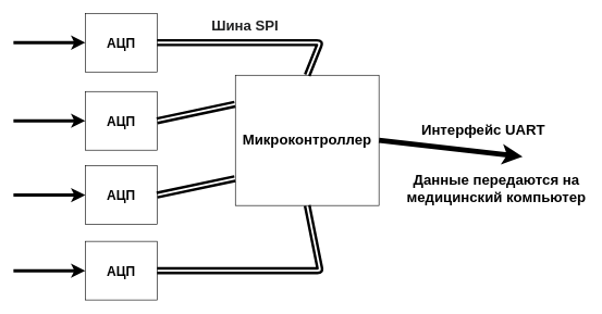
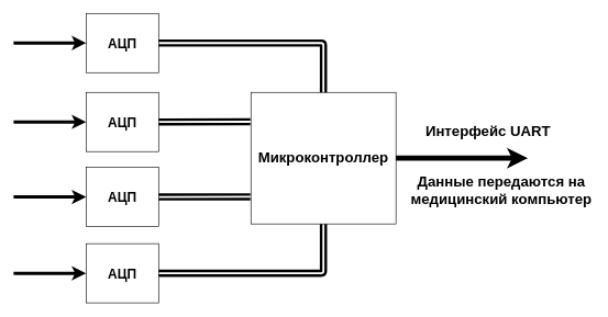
  <mxCell id="0" />
  <mxCell id="1" parent="0" />
  <mxCell id="2" value="&lt;font style=&quot;font-size: 20px&quot;&gt;&lt;b&gt;АЦП&lt;/b&gt;&lt;/font&gt;" style="rounded=0;whiteSpace=wrap;html=1;" parent="1" vertex="1"><mxGeometry x="130" y="20" width="110" height="90" as="geometry" /></mxCell>
- <mxCell id="3" value="&lt;font style=&quot;font-size: 22px&quot;&gt;&lt;b&gt;Микроконтроллер&lt;/b&gt;&lt;/font&gt;" style="rounded=0;whiteSpace=wrap;html=1;" parent="1" vertex="1"><mxGeometry x="360" y="115" width="220" height="200" as="geometry" /></mxCell>
+ <mxCell id="3" value="&lt;font style=&quot;font-size: 22px&quot;&gt;&lt;b&gt;Микроконтроллер&lt;/b&gt;&lt;/font&gt;" style="rounded=0;whiteSpace=wrap;html=1;" parent="1" vertex="1"><mxGeometry x="380" y="140" width="220" height="200" as="geometry" /></mxCell>
  <mxCell id="4" value="" style="endArrow=classic;html=1;entryX=0;entryY=0.5;entryDx=0;entryDy=0;strokeWidth=5;" parent="1" target="2" edge="1"><mxGeometry width="50" height="50" relative="1" as="geometry"><mxPoint x="20" y="65" as="sourcePoint" /><mxPoint x="450" y="220" as="targetPoint" /></mxGeometry></mxCell>
  <mxCell id="5" value="&lt;font style=&quot;font-size: 20px&quot;&gt;&lt;b&gt;АЦП&lt;/b&gt;&lt;/font&gt;" style="rounded=0;whiteSpace=wrap;html=1;" parent="1" vertex="1"><mxGeometry x="130" y="140" width="110" height="90" as="geometry" /></mxCell>
  <mxCell id="6" value="" style="endArrow=classic;html=1;entryX=0;entryY=0.5;entryDx=0;entryDy=0;strokeWidth=5;" parent="1" target="5" edge="1"><mxGeometry width="50" height="50" relative="1" as="geometry"><mxPoint x="20" y="185" as="sourcePoint" /><mxPoint x="450" y="340" as="targetPoint" /></mxGeometry></mxCell>
  <mxCell id="7" value="&lt;font style=&quot;font-size: 20px&quot;&gt;&lt;b&gt;АЦП&lt;/b&gt;&lt;/font&gt;" style="rounded=0;whiteSpace=wrap;html=1;" parent="1" vertex="1"><mxGeometry x="130" y="254" width="110" height="90" as="geometry" /></mxCell>
  <mxCell id="8" value="" style="endArrow=classic;html=1;entryX=0;entryY=0.5;entryDx=0;entryDy=0;strokeWidth=5;" parent="1" target="7" edge="1"><mxGeometry width="50" height="50" relative="1" as="geometry"><mxPoint x="20" y="299" as="sourcePoint" /><mxPoint x="450" y="454" as="targetPoint" /></mxGeometry></mxCell>
  <mxCell id="9" value="&lt;font style=&quot;font-size: 20px&quot;&gt;&lt;b&gt;АЦП&lt;/b&gt;&lt;/font&gt;" style="rounded=0;whiteSpace=wrap;html=1;" parent="1" vertex="1"><mxGeometry x="130" y="370" width="110" height="90" as="geometry" /></mxCell>
  <mxCell id="10" value="" style="endArrow=classic;html=1;entryX=0;entryY=0.5;entryDx=0;entryDy=0;strokeWidth=5;" parent="1" target="9" edge="1"><mxGeometry width="50" height="50" relative="1" as="geometry"><mxPoint x="20" y="415" as="sourcePoint" /><mxPoint x="450" y="570" as="targetPoint" /></mxGeometry></mxCell>
  <mxCell id="11" value="" style="endArrow=classic;html=1;strokeWidth=8;exitX=1;exitY=0.5;exitDx=0;exitDy=0;" parent="1" source="3" edge="1"><mxGeometry width="50" height="50" relative="1" as="geometry"><mxPoint x="30" y="75" as="sourcePoint" /><mxPoint x="800" y="240" as="targetPoint" /></mxGeometry></mxCell>
  <mxCell id="12" value="" style="shape=link;html=1;strokeWidth=4;exitX=1;exitY=0.5;exitDx=0;exitDy=0;entryX=0.5;entryY=0;entryDx=0;entryDy=0;" parent="1" source="2" target="3" edge="1"><mxGeometry width="50" height="50" relative="1" as="geometry"><mxPoint x="290" y="310" as="sourcePoint" /><mxPoint x="340" y="260" as="targetPoint" /><Array as="points"><mxPoint x="490" y="65" /></Array></mxGeometry></mxCell>
  <mxCell id="13" value="" style="shape=link;html=1;strokeWidth=4;exitX=1;exitY=0.5;exitDx=0;exitDy=0;entryX=0.5;entryY=1;entryDx=0;entryDy=0;" parent="1" source="9" target="3" edge="1"><mxGeometry width="50" height="50" relative="1" as="geometry"><mxPoint x="200" y="380" as="sourcePoint" /><mxPoint x="250" y="330" as="targetPoint" /><Array as="points"><mxPoint x="490" y="415" /></Array></mxGeometry></mxCell>
  <mxCell id="14" value="" style="shape=link;html=1;strokeWidth=4;entryX=1;entryY=0.5;entryDx=0;entryDy=0;exitX=-0.004;exitY=0.223;exitDx=0;exitDy=0;exitPerimeter=0;" parent="1" source="3" target="5" edge="1"><mxGeometry width="50" height="50" relative="1" as="geometry"><mxPoint x="130" y="370" as="sourcePoint" /><mxPoint x="180" y="320" as="targetPoint" /></mxGeometry></mxCell>
  <mxCell id="15" value="" style="shape=link;html=1;strokeWidth=4;exitX=1;exitY=0.5;exitDx=0;exitDy=0;entryX=-0.004;entryY=0.794;entryDx=0;entryDy=0;entryPerimeter=0;" parent="1" source="7" target="3" edge="1"><mxGeometry width="50" height="50" relative="1" as="geometry"><mxPoint x="130" y="290" as="sourcePoint" /><mxPoint x="350" y="280" as="targetPoint" /></mxGeometry></mxCell>
  <mxCell id="16" value="&lt;font style=&quot;font-size: 22px&quot;&gt;&lt;b&gt;Интерфейс UART&lt;/b&gt;&lt;/font&gt;" style="text;html=1;strokeColor=none;fillColor=none;align=center;verticalAlign=middle;whiteSpace=wrap;rounded=0;opacity=10;" parent="1" vertex="1"><mxGeometry x="630" y="190" width="220" height="20" as="geometry" /></mxCell>
- <mxCell id="17" value="&lt;span style=&quot;color: rgb(32 , 33 , 34) ; font-family: sans-serif ; background-color: rgb(255 , 255 , 255)&quot;&gt;&lt;font style=&quot;font-size: 22px&quot;&gt;&lt;b&gt;Шина SPI&lt;/b&gt;&lt;/font&gt;&lt;/span&gt;" style="text;html=1;strokeColor=none;fillColor=none;align=center;verticalAlign=middle;whiteSpace=wrap;rounded=0;" vertex="1" parent="1"><mxGeometry x="290" y="30" width="170" height="20" as="geometry" /></mxCell>
  <mxCell id="18" value="&lt;font style=&quot;font-size: 22px&quot;&gt;&lt;b&gt;Данные передаются на медицинский компьютер&lt;/b&gt;&lt;/font&gt;" style="text;html=1;strokeColor=none;fillColor=none;align=center;verticalAlign=middle;whiteSpace=wrap;rounded=0;opacity=10;" vertex="1" parent="1"><mxGeometry x="620" y="280" width="280" height="20" as="geometry" /></mxCell>
